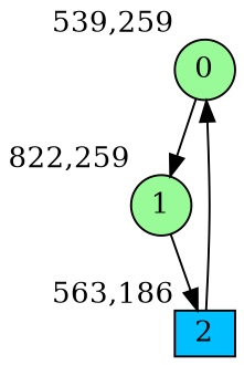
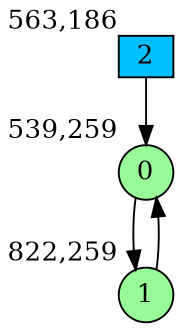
  digraph {
    bgcolor=white
    node [fillcolor=palegreen fixedsize=true shape=circle style=filled]
    0 [height=0.3 width=0.4 xlabel="539,259"]
    1 [height=0.3 width=0.4 xlabel="822,259"]
    2 [fillcolor=deepskyblue height=0.3 shape=box width=0.4 xlabel="563,186"]
    0 -> 1
-   1 -> 2
+   1 -> 0
    2 -> 0
  }
